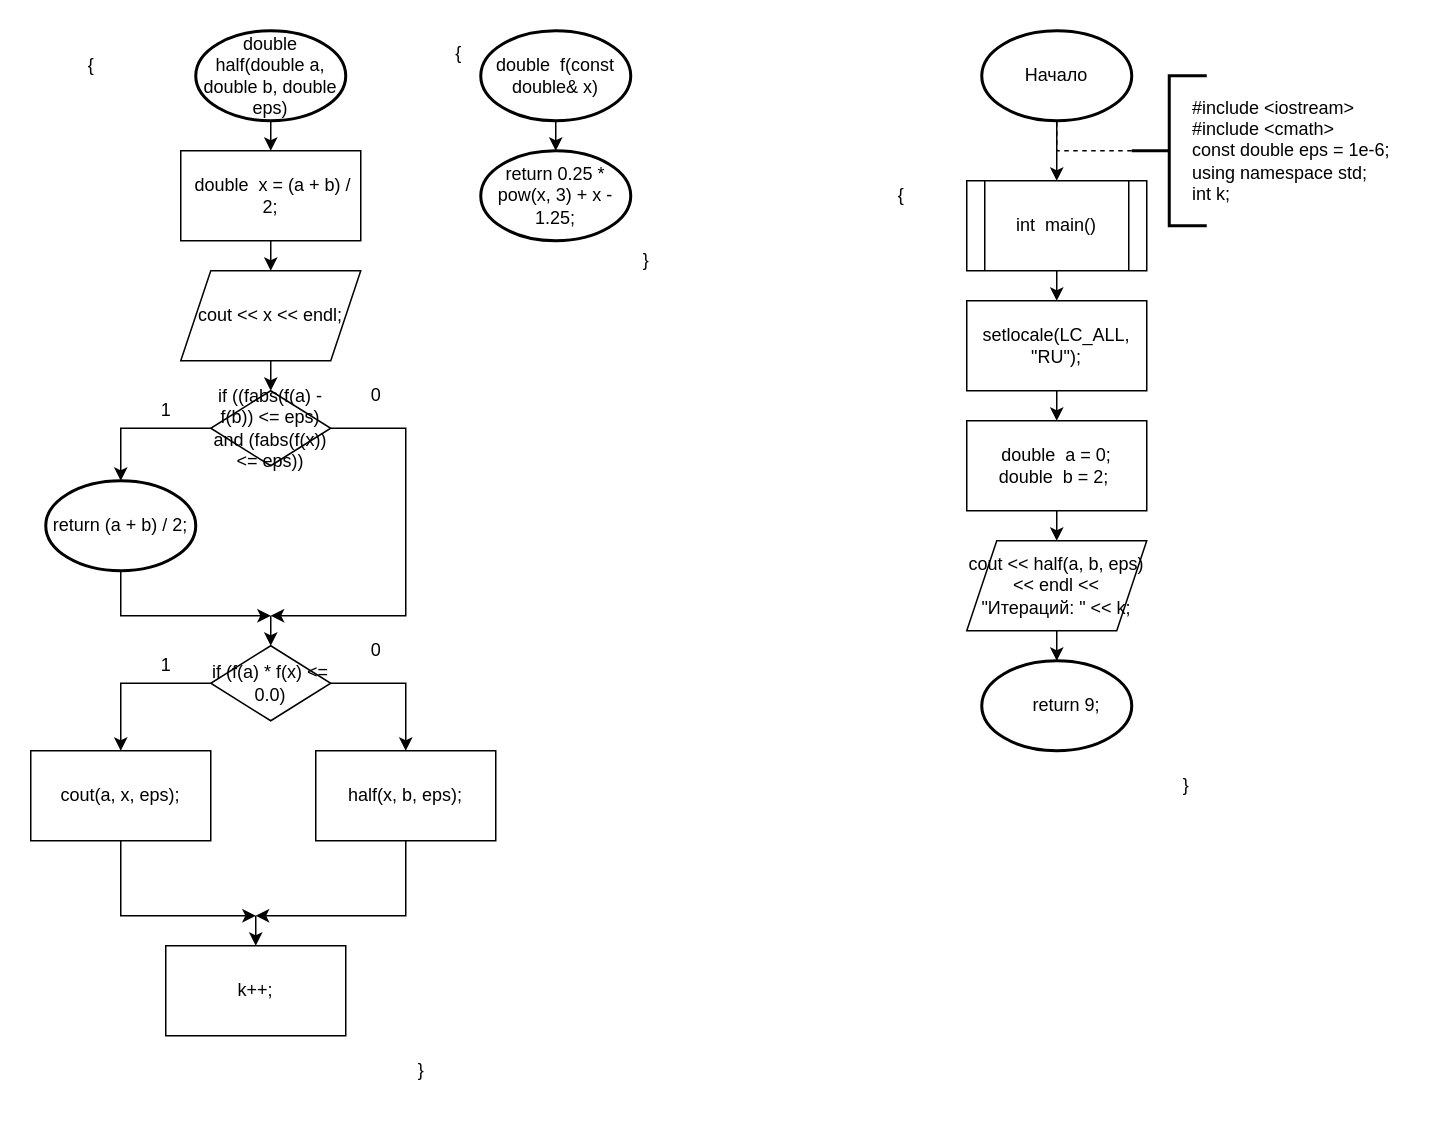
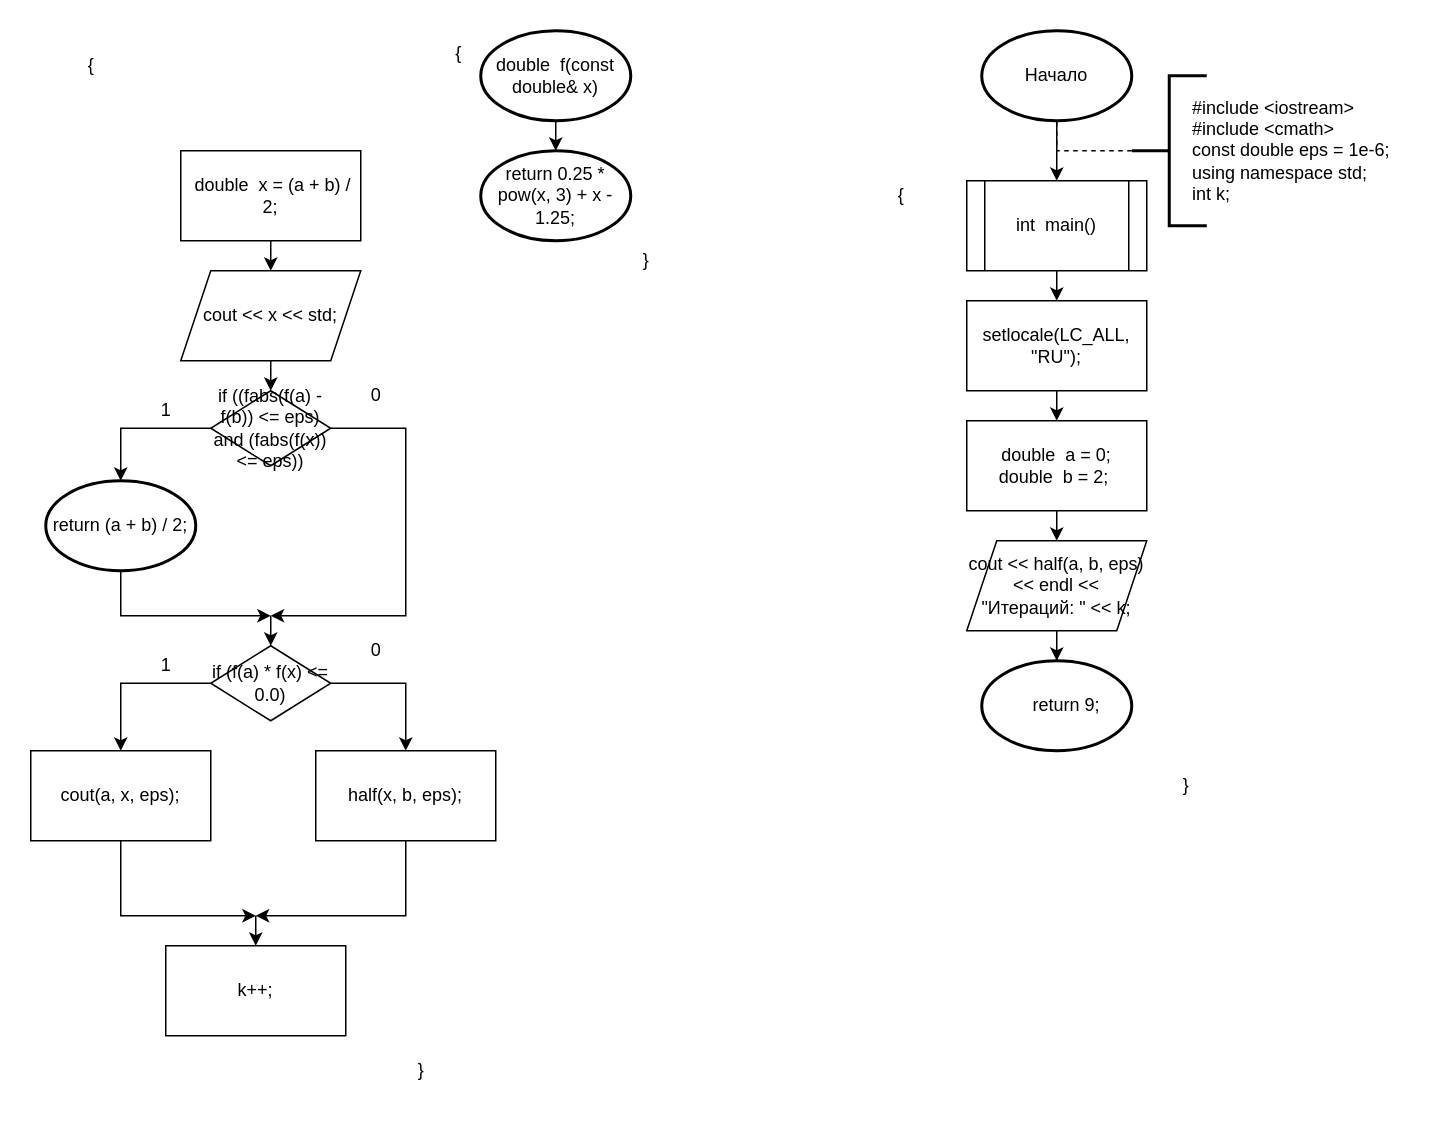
  <mxCell id="0" />
  <mxCell id="1" parent="0" />
  <mxCell id="2" style="edgeStyle=orthogonalEdgeStyle;rounded=0;orthogonalLoop=1;jettySize=auto;html=1;exitX=0.5;exitY=1;exitDx=0;exitDy=0;exitPerimeter=0;entryX=0.5;entryY=0;entryDx=0;entryDy=0;" parent="1" source="3" target="8" edge="1"><mxGeometry relative="1" as="geometry" /></mxCell>
  <mxCell id="3" value="Начало" style="strokeWidth=2;html=1;shape=mxgraph.flowchart.start_1;whiteSpace=wrap;" parent="1" vertex="1"><mxGeometry x="654" y="20" width="100" height="60" as="geometry" /></mxCell>
  <mxCell id="4" value="" style="strokeWidth=2;html=1;shape=mxgraph.flowchart.annotation_2;align=left;labelPosition=right;pointerEvents=1;" parent="1" vertex="1"><mxGeometry x="754" y="50" width="50" height="100" as="geometry" /></mxCell>
  <mxCell id="5" value="&lt;div style=&quot;text-align: justify;&quot;&gt;#include &amp;lt;iostream&amp;gt;&lt;/div&gt;&lt;div style=&quot;text-align: justify;&quot;&gt;#include &amp;lt;cmath&amp;gt;&lt;/div&gt;&lt;div style=&quot;text-align: justify;&quot;&gt;const double eps = 1e-6;&lt;/div&gt;&lt;div style=&quot;text-align: justify;&quot;&gt;using namespace std;&lt;/div&gt;&lt;div style=&quot;text-align: justify;&quot;&gt;int k;&lt;/div&gt;" style="text;html=1;align=center;verticalAlign=middle;resizable=0;points=[];autosize=1;strokeColor=none;fillColor=none;" parent="1" vertex="1"><mxGeometry x="780" y="55" width="160" height="90" as="geometry" /></mxCell>
  <mxCell id="6" value="" style="endArrow=none;dashed=1;html=1;rounded=0;entryX=0.5;entryY=1;entryDx=0;entryDy=0;entryPerimeter=0;exitX=0;exitY=0.5;exitDx=0;exitDy=0;exitPerimeter=0;" parent="1" source="4" target="3" edge="1"><mxGeometry width="50" height="50" relative="1" as="geometry"><mxPoint x="730" y="200" as="sourcePoint" /><mxPoint x="780" y="150" as="targetPoint" /><Array as="points"><mxPoint x="704" y="100" /></Array></mxGeometry></mxCell>
  <mxCell id="7" style="edgeStyle=orthogonalEdgeStyle;rounded=0;orthogonalLoop=1;jettySize=auto;html=1;exitX=0.5;exitY=1;exitDx=0;exitDy=0;entryX=0.5;entryY=0;entryDx=0;entryDy=0;" parent="1" source="8" target="10" edge="1"><mxGeometry relative="1" as="geometry" /></mxCell>
  <mxCell id="8" value="int&amp;nbsp; main()" style="shape=process;whiteSpace=wrap;html=1;backgroundOutline=1;" parent="1" vertex="1"><mxGeometry x="644" y="120" width="120" height="60" as="geometry" /></mxCell>
  <mxCell id="9" style="edgeStyle=orthogonalEdgeStyle;rounded=0;orthogonalLoop=1;jettySize=auto;html=1;exitX=0.5;exitY=1;exitDx=0;exitDy=0;entryX=0.5;entryY=0;entryDx=0;entryDy=0;" parent="1" source="10" target="12" edge="1"><mxGeometry relative="1" as="geometry" /></mxCell>
  <mxCell id="10" value="setlocale(LC_ALL, &quot;RU&quot;);" style="rounded=0;whiteSpace=wrap;html=1;" parent="1" vertex="1"><mxGeometry x="644" y="200" width="120" height="60" as="geometry" /></mxCell>
  <mxCell id="11" style="edgeStyle=orthogonalEdgeStyle;rounded=0;orthogonalLoop=1;jettySize=auto;html=1;exitX=0.5;exitY=1;exitDx=0;exitDy=0;entryX=0.5;entryY=0;entryDx=0;entryDy=0;" parent="1" source="12" target="14" edge="1"><mxGeometry relative="1" as="geometry" /></mxCell>
  <mxCell id="12" value="&lt;div&gt;double&amp;nbsp; a = 0;&lt;/div&gt;&lt;div&gt;double&amp;nbsp; b = 2;&amp;nbsp;&lt;/div&gt;" style="rounded=0;whiteSpace=wrap;html=1;" parent="1" vertex="1"><mxGeometry x="644" y="280" width="120" height="60" as="geometry" /></mxCell>
  <mxCell id="13" style="edgeStyle=orthogonalEdgeStyle;rounded=0;orthogonalLoop=1;jettySize=auto;html=1;exitX=0.5;exitY=1;exitDx=0;exitDy=0;" parent="1" source="14" target="15" edge="1"><mxGeometry relative="1" as="geometry" /></mxCell>
  <mxCell id="14" value="cout &amp;lt;&amp;lt; half(a, b, eps) &amp;lt;&amp;lt; endl &amp;lt;&amp;lt; &quot;Итераций: &quot; &amp;lt;&amp;lt; k;" style="shape=parallelogram;perimeter=parallelogramPerimeter;whiteSpace=wrap;html=1;fixedSize=1;" parent="1" vertex="1"><mxGeometry x="644" y="360" width="120" height="60" as="geometry" /></mxCell>
  <mxCell id="15" value="&lt;div&gt;&amp;nbsp; &amp;nbsp; return 9;&lt;/div&gt;" style="strokeWidth=2;html=1;shape=mxgraph.flowchart.start_1;whiteSpace=wrap;" parent="1" vertex="1"><mxGeometry x="654" y="440" width="100" height="60" as="geometry" /></mxCell>
  <mxCell id="16" value="double&amp;nbsp; f(const double&amp;amp; x)" style="strokeWidth=2;html=1;shape=mxgraph.flowchart.start_1;whiteSpace=wrap;" parent="1" vertex="1"><mxGeometry x="320" y="20" width="100" height="60" as="geometry" /></mxCell>
  <mxCell id="17" value="return 0.25 * pow(x, 3) + x - 1.25;" style="strokeWidth=2;html=1;shape=mxgraph.flowchart.start_1;whiteSpace=wrap;" parent="1" vertex="1"><mxGeometry x="320" y="100" width="100" height="60" as="geometry" /></mxCell>
  <mxCell id="18" style="edgeStyle=orthogonalEdgeStyle;rounded=0;orthogonalLoop=1;jettySize=auto;html=1;exitX=0.5;exitY=1;exitDx=0;exitDy=0;exitPerimeter=0;entryX=0.5;entryY=0;entryDx=0;entryDy=0;entryPerimeter=0;" parent="1" source="16" target="17" edge="1"><mxGeometry relative="1" as="geometry" /></mxCell>
- <mxCell id="19" style="edgeStyle=orthogonalEdgeStyle;rounded=0;orthogonalLoop=1;jettySize=auto;html=1;exitX=0.5;exitY=1;exitDx=0;exitDy=0;exitPerimeter=0;entryX=0.5;entryY=0;entryDx=0;entryDy=0;" parent="1" source="20" target="22" edge="1"><mxGeometry relative="1" as="geometry" /></mxCell>
- <mxCell id="20" value="double half(double a, double b, double eps)" style="strokeWidth=2;html=1;shape=mxgraph.flowchart.start_1;whiteSpace=wrap;" parent="1" vertex="1"><mxGeometry x="130" y="20" width="100" height="60" as="geometry" /></mxCell>
  <mxCell id="21" style="edgeStyle=orthogonalEdgeStyle;rounded=0;orthogonalLoop=1;jettySize=auto;html=1;exitX=0.5;exitY=1;exitDx=0;exitDy=0;entryX=0.5;entryY=0;entryDx=0;entryDy=0;" parent="1" source="22" target="24" edge="1"><mxGeometry relative="1" as="geometry" /></mxCell>
  <mxCell id="22" value="&amp;nbsp;double&amp;nbsp; x = (a + b) / 2;" style="rounded=0;whiteSpace=wrap;html=1;" parent="1" vertex="1"><mxGeometry x="120" y="100" width="120" height="60" as="geometry" /></mxCell>
  <mxCell id="23" style="edgeStyle=orthogonalEdgeStyle;rounded=0;orthogonalLoop=1;jettySize=auto;html=1;exitX=0.5;exitY=1;exitDx=0;exitDy=0;entryX=0.5;entryY=0;entryDx=0;entryDy=0;" parent="1" source="24" target="26" edge="1"><mxGeometry relative="1" as="geometry" /></mxCell>
- <mxCell id="24" value="cout &amp;lt;&amp;lt; x &amp;lt;&amp;lt; endl;" style="shape=parallelogram;perimeter=parallelogramPerimeter;whiteSpace=wrap;html=1;fixedSize=1;" parent="1" vertex="1"><mxGeometry x="120" y="180" width="120" height="60" as="geometry" /></mxCell>
+ <mxCell id="24" value="cout &amp;lt;&amp;lt; x &amp;lt;&amp;lt; std;" style="shape=parallelogram;perimeter=parallelogramPerimeter;whiteSpace=wrap;html=1;fixedSize=1;" parent="1" vertex="1"><mxGeometry x="120" y="180" width="120" height="60" as="geometry" /></mxCell>
  <mxCell id="25" style="edgeStyle=orthogonalEdgeStyle;rounded=0;orthogonalLoop=1;jettySize=auto;html=1;exitX=1;exitY=0.5;exitDx=0;exitDy=0;" parent="1" source="26" edge="1"><mxGeometry relative="1" as="geometry"><mxPoint x="180" y="410" as="targetPoint" /><Array as="points"><mxPoint x="270" y="285" /><mxPoint x="270" y="410" /></Array></mxGeometry></mxCell>
  <mxCell id="26" value="if ((fabs(f(a) - f(b)) &amp;lt;= eps) and (fabs(f(x)) &amp;lt;= eps))" style="rhombus;whiteSpace=wrap;html=1;" parent="1" vertex="1"><mxGeometry x="140" y="260" width="80" height="50" as="geometry" /></mxCell>
  <mxCell id="27" value="return (a + b) / 2;" style="strokeWidth=2;html=1;shape=mxgraph.flowchart.start_1;whiteSpace=wrap;" parent="1" vertex="1"><mxGeometry x="30" y="320" width="100" height="60" as="geometry" /></mxCell>
  <mxCell id="28" style="edgeStyle=orthogonalEdgeStyle;rounded=0;orthogonalLoop=1;jettySize=auto;html=1;exitX=0;exitY=0.5;exitDx=0;exitDy=0;entryX=0.5;entryY=0;entryDx=0;entryDy=0;entryPerimeter=0;" parent="1" source="26" target="27" edge="1"><mxGeometry relative="1" as="geometry" /></mxCell>
  <mxCell id="29" value="" style="endArrow=classic;html=1;rounded=0;exitX=0.5;exitY=1;exitDx=0;exitDy=0;exitPerimeter=0;" parent="1" source="27" edge="1"><mxGeometry width="50" height="50" relative="1" as="geometry"><mxPoint x="70" y="470" as="sourcePoint" /><mxPoint x="180" y="410" as="targetPoint" /><Array as="points"><mxPoint x="80" y="410" /></Array></mxGeometry></mxCell>
  <mxCell id="30" value="1" style="text;html=1;align=center;verticalAlign=middle;resizable=0;points=[];autosize=1;strokeColor=none;fillColor=none;" parent="1" vertex="1"><mxGeometry x="95" y="258" width="30" height="30" as="geometry" /></mxCell>
  <mxCell id="31" value="0" style="text;html=1;align=center;verticalAlign=middle;resizable=0;points=[];autosize=1;strokeColor=none;fillColor=none;" parent="1" vertex="1"><mxGeometry x="235" y="248" width="30" height="30" as="geometry" /></mxCell>
  <mxCell id="32" style="edgeStyle=orthogonalEdgeStyle;rounded=0;orthogonalLoop=1;jettySize=auto;html=1;exitX=0;exitY=0.5;exitDx=0;exitDy=0;entryX=0.5;entryY=0;entryDx=0;entryDy=0;" parent="1" source="34" target="37" edge="1"><mxGeometry relative="1" as="geometry" /></mxCell>
  <mxCell id="33" style="edgeStyle=orthogonalEdgeStyle;rounded=0;orthogonalLoop=1;jettySize=auto;html=1;exitX=1;exitY=0.5;exitDx=0;exitDy=0;entryX=0.5;entryY=0;entryDx=0;entryDy=0;" parent="1" source="34" target="39" edge="1"><mxGeometry relative="1" as="geometry" /></mxCell>
  <mxCell id="34" value="if (f(a) * f(x) &amp;lt;= 0.0)" style="rhombus;whiteSpace=wrap;html=1;" parent="1" vertex="1"><mxGeometry x="140" y="430" width="80" height="50" as="geometry" /></mxCell>
  <mxCell id="35" value="" style="endArrow=classic;html=1;rounded=0;entryX=0.5;entryY=0;entryDx=0;entryDy=0;" parent="1" target="34" edge="1"><mxGeometry width="50" height="50" relative="1" as="geometry"><mxPoint x="180" y="410" as="sourcePoint" /><mxPoint x="230" y="360" as="targetPoint" /></mxGeometry></mxCell>
  <mxCell id="36" style="edgeStyle=orthogonalEdgeStyle;rounded=0;orthogonalLoop=1;jettySize=auto;html=1;exitX=0.5;exitY=1;exitDx=0;exitDy=0;" parent="1" source="37" edge="1"><mxGeometry relative="1" as="geometry"><mxPoint x="170" y="610" as="targetPoint" /><Array as="points"><mxPoint x="80" y="610" /></Array></mxGeometry></mxCell>
  <mxCell id="37" value="cout(a, x, eps);" style="rounded=0;whiteSpace=wrap;html=1;" parent="1" vertex="1"><mxGeometry x="20" y="500" width="120" height="60" as="geometry" /></mxCell>
  <mxCell id="38" style="edgeStyle=orthogonalEdgeStyle;rounded=0;orthogonalLoop=1;jettySize=auto;html=1;exitX=0.5;exitY=1;exitDx=0;exitDy=0;" parent="1" source="39" edge="1"><mxGeometry relative="1" as="geometry"><mxPoint x="170" y="610" as="targetPoint" /><Array as="points"><mxPoint x="270" y="610" /></Array></mxGeometry></mxCell>
  <mxCell id="39" value="half(x, b, eps);" style="rounded=0;whiteSpace=wrap;html=1;" parent="1" vertex="1"><mxGeometry x="210" y="500" width="120" height="60" as="geometry" /></mxCell>
  <mxCell id="40" value="k++;" style="rounded=0;whiteSpace=wrap;html=1;" parent="1" vertex="1"><mxGeometry x="110" y="630" width="120" height="60" as="geometry" /></mxCell>
  <mxCell id="41" value="" style="endArrow=classic;html=1;rounded=0;entryX=0.5;entryY=0;entryDx=0;entryDy=0;" parent="1" target="40" edge="1"><mxGeometry width="50" height="50" relative="1" as="geometry"><mxPoint x="170" y="610" as="sourcePoint" /><mxPoint x="220" y="560" as="targetPoint" /></mxGeometry></mxCell>
  <mxCell id="42" value="1" style="text;html=1;align=center;verticalAlign=middle;resizable=0;points=[];autosize=1;strokeColor=none;fillColor=none;" parent="1" vertex="1"><mxGeometry x="95" y="428" width="30" height="30" as="geometry" /></mxCell>
  <mxCell id="43" value="0" style="text;html=1;align=center;verticalAlign=middle;resizable=0;points=[];autosize=1;strokeColor=none;fillColor=none;" parent="1" vertex="1"><mxGeometry x="235" y="418" width="30" height="30" as="geometry" /></mxCell>
  <mxCell id="44" value="{" style="text;html=1;align=center;verticalAlign=middle;resizable=0;points=[];autosize=1;strokeColor=none;fillColor=none;" parent="1" vertex="1"><mxGeometry x="45" y="28" width="30" height="30" as="geometry" /></mxCell>
  <mxCell id="45" value="}" style="text;html=1;align=center;verticalAlign=middle;resizable=0;points=[];autosize=1;strokeColor=none;fillColor=none;" parent="1" vertex="1"><mxGeometry x="265" y="698" width="30" height="30" as="geometry" /></mxCell>
  <mxCell id="46" value="{" style="text;html=1;align=center;verticalAlign=middle;resizable=0;points=[];autosize=1;strokeColor=none;fillColor=none;" parent="1" vertex="1"><mxGeometry y="20" width="30" height="30" as="geometry" x="290" /></mxCell>
  <mxCell id="47" value="}" style="text;html=1;align=center;verticalAlign=middle;resizable=0;points=[];autosize=1;strokeColor=none;fillColor=none;" parent="1" vertex="1"><mxGeometry x="415" y="158" width="30" height="30" as="geometry" /></mxCell>
  <mxCell id="48" value="{" style="text;html=1;align=center;verticalAlign=middle;resizable=0;points=[];autosize=1;strokeColor=none;fillColor=none;" parent="1" vertex="1"><mxGeometry x="585" y="115" width="30" height="30" as="geometry" /></mxCell>
  <mxCell id="49" value="}" style="text;html=1;align=center;verticalAlign=middle;resizable=0;points=[];autosize=1;strokeColor=none;fillColor=none;" parent="1" vertex="1"><mxGeometry x="775" y="508" width="30" height="30" as="geometry" /></mxCell>
